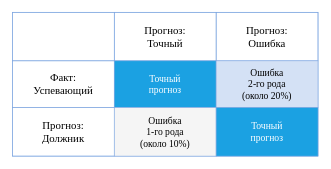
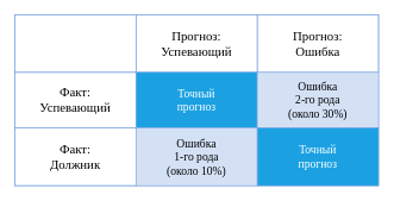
  <mxCell id="0" style=";html=1;" />
  <mxCell id="1" style=";html=1;" parent="0" />
  <mxCell id="2" value="" style="childLayout=tableLayout;recursiveResize=0;shadow=0;fillColor=none;fontFamily=Calibri;fontSize=18;strokeColor=#7EA6E0;" vertex="1" parent="1"><mxGeometry x="20" y="20" width="510" height="240" as="geometry" /></mxCell>
  <mxCell id="3" value="" style="shape=tableRow;horizontal=0;startSize=0;swimlaneHead=0;swimlaneBody=0;top=0;left=0;bottom=0;right=0;dropTarget=0;collapsible=0;recursiveResize=0;expand=0;fontStyle=0;fillColor=none;strokeColor=inherit;" vertex="1" parent="2"><mxGeometry width="510" height="81" as="geometry" /></mxCell>
  <mxCell id="4" value="" style="connectable=0;recursiveResize=0;strokeColor=inherit;fillColor=none;align=center;whiteSpace=wrap;html=1;" vertex="1" parent="3"><mxGeometry width="170" height="81" as="geometry"><mxRectangle width="170" height="81" as="alternateBounds" /></mxGeometry></mxCell>
- <mxCell id="5" value="Прогноз:&lt;br style=&quot;font-size: 18px;&quot;&gt;Точный" style="connectable=0;recursiveResize=0;strokeColor=inherit;fillColor=none;align=center;whiteSpace=wrap;html=1;fontFamily=Calibri;fontSize=18;" vertex="1" parent="3"><mxGeometry x="170" width="170" height="81" as="geometry"><mxRectangle width="170" height="81" as="alternateBounds" /></mxGeometry></mxCell>
+ <mxCell id="5" value="Прогноз:&lt;br style=&quot;font-size: 18px;&quot;&gt;Успевающий" style="connectable=0;recursiveResize=0;strokeColor=inherit;fillColor=none;align=center;whiteSpace=wrap;html=1;fontFamily=Calibri;fontSize=18;" vertex="1" parent="3"><mxGeometry x="170" width="170" height="81" as="geometry"><mxRectangle width="170" height="81" as="alternateBounds" /></mxGeometry></mxCell>
  <mxCell id="6" value="&lt;font style=&quot;font-size: 18px;&quot; face=&quot;Calibri&quot;&gt;Прогноз:&lt;br&gt;Ошибка&lt;/font&gt;" style="connectable=0;recursiveResize=0;strokeColor=inherit;fillColor=none;align=center;whiteSpace=wrap;html=1;" vertex="1" parent="3"><mxGeometry x="340" width="170" height="81" as="geometry"><mxRectangle width="170" height="81" as="alternateBounds" /></mxGeometry></mxCell>
  <mxCell id="7" style="shape=tableRow;horizontal=0;startSize=0;swimlaneHead=0;swimlaneBody=0;top=0;left=0;bottom=0;right=0;dropTarget=0;collapsible=0;recursiveResize=0;expand=0;fontStyle=0;fillColor=none;strokeColor=inherit;" vertex="1" parent="2"><mxGeometry y="81" width="510" height="78" as="geometry" /></mxCell>
  <mxCell id="8" value="&lt;font style=&quot;font-size: 18px;&quot; face=&quot;Calibri&quot;&gt;Факт:&lt;br&gt;Успевающий&lt;/font&gt;" style="connectable=0;recursiveResize=0;strokeColor=inherit;fillColor=none;align=center;whiteSpace=wrap;html=1;" vertex="1" parent="7"><mxGeometry width="170" height="78" as="geometry"><mxRectangle width="170" height="78" as="alternateBounds" /></mxGeometry></mxCell>
  <mxCell id="9" value="&lt;font style=&quot;font-size: 16px;&quot; face=&quot;Calibri&quot;&gt;Точный&lt;br&gt;прогноз&lt;/font&gt;" style="connectable=0;recursiveResize=0;strokeColor=inherit;fillColor=#1ba1e2;align=center;whiteSpace=wrap;html=1;fontColor=#ffffff;" vertex="1" parent="7"><mxGeometry x="170" width="170" height="78" as="geometry"><mxRectangle width="170" height="78" as="alternateBounds" /></mxGeometry></mxCell>
- <mxCell id="10" value="&lt;font style=&quot;font-size: 16px;&quot; face=&quot;Calibri&quot;&gt;Ошибка&lt;br&gt;2-го рода&lt;br&gt;(около 20%)&lt;/font&gt;" style="connectable=0;recursiveResize=0;strokeColor=inherit;fillColor=#D4E1F5;align=center;whiteSpace=wrap;html=1;labelBackgroundColor=none;" vertex="1" parent="7"><mxGeometry x="340" width="170" height="78" as="geometry"><mxRectangle width="170" height="78" as="alternateBounds" /></mxGeometry></mxCell>
+ <mxCell id="10" value="&lt;font style=&quot;font-size: 16px;&quot; face=&quot;Calibri&quot;&gt;Ошибка&lt;br&gt;2-го рода&lt;br&gt;(около 30%)&lt;/font&gt;" style="connectable=0;recursiveResize=0;strokeColor=inherit;fillColor=#D4E1F5;align=center;whiteSpace=wrap;html=1;labelBackgroundColor=none;" vertex="1" parent="7"><mxGeometry x="340" width="170" height="78" as="geometry"><mxRectangle width="170" height="78" as="alternateBounds" /></mxGeometry></mxCell>
  <mxCell id="11" style="shape=tableRow;horizontal=0;startSize=0;swimlaneHead=0;swimlaneBody=0;top=0;left=0;bottom=0;right=0;dropTarget=0;collapsible=0;recursiveResize=0;expand=0;fontStyle=0;fillColor=none;strokeColor=inherit;" vertex="1" parent="2"><mxGeometry y="159" width="510" height="81" as="geometry" /></mxCell>
- <mxCell id="12" value="&lt;font style=&quot;font-size: 18px;&quot; face=&quot;Calibri&quot;&gt;Прогноз:&lt;br&gt;Должник&lt;/font&gt;" style="connectable=0;recursiveResize=0;strokeColor=inherit;fillColor=none;align=center;whiteSpace=wrap;html=1;" vertex="1" parent="11"><mxGeometry width="170" height="81" as="geometry"><mxRectangle width="170" height="81" as="alternateBounds" /></mxGeometry></mxCell>
- <mxCell id="13" value="&lt;font style=&quot;font-size: 16px;&quot; face=&quot;Calibri&quot;&gt;Ошибка&lt;br&gt;1-го рода&lt;br&gt;(около 10%)&lt;/font&gt;" style="connectable=0;recursiveResize=0;strokeColor=inherit;fillColor=#f5f5f5;align=center;whiteSpace=wrap;html=1;labelBackgroundColor=none;" vertex="1" parent="11"><mxGeometry x="170" width="170" height="81" as="geometry"><mxRectangle width="170" height="81" as="alternateBounds" /></mxGeometry></mxCell>
+ <mxCell id="12" value="&lt;font style=&quot;font-size: 18px;&quot; face=&quot;Calibri&quot;&gt;Факт:&lt;br&gt;Должник&lt;/font&gt;" style="connectable=0;recursiveResize=0;strokeColor=inherit;fillColor=none;align=center;whiteSpace=wrap;html=1;" vertex="1" parent="11"><mxGeometry width="170" height="81" as="geometry"><mxRectangle width="170" height="81" as="alternateBounds" /></mxGeometry></mxCell>
+ <mxCell id="13" value="&lt;font style=&quot;font-size: 16px;&quot; face=&quot;Calibri&quot;&gt;Ошибка&lt;br&gt;1-го рода&lt;br&gt;(около 10%)&lt;/font&gt;" style="connectable=0;recursiveResize=0;strokeColor=inherit;fillColor=#D4E1F5;align=center;whiteSpace=wrap;html=1;labelBackgroundColor=none;" vertex="1" parent="11"><mxGeometry x="170" width="170" height="81" as="geometry"><mxRectangle width="170" height="81" as="alternateBounds" /></mxGeometry></mxCell>
  <mxCell id="14" value="&lt;font style=&quot;font-size: 16px;&quot; face=&quot;Calibri&quot;&gt;Точный&lt;br&gt;прогноз&lt;/font&gt;" style="connectable=0;recursiveResize=0;strokeColor=inherit;fillColor=#1ba1e2;align=center;whiteSpace=wrap;html=1;labelBackgroundColor=none;fontColor=#ffffff;" vertex="1" parent="11"><mxGeometry x="340" width="170" height="81" as="geometry"><mxRectangle width="170" height="81" as="alternateBounds" /></mxGeometry></mxCell>
